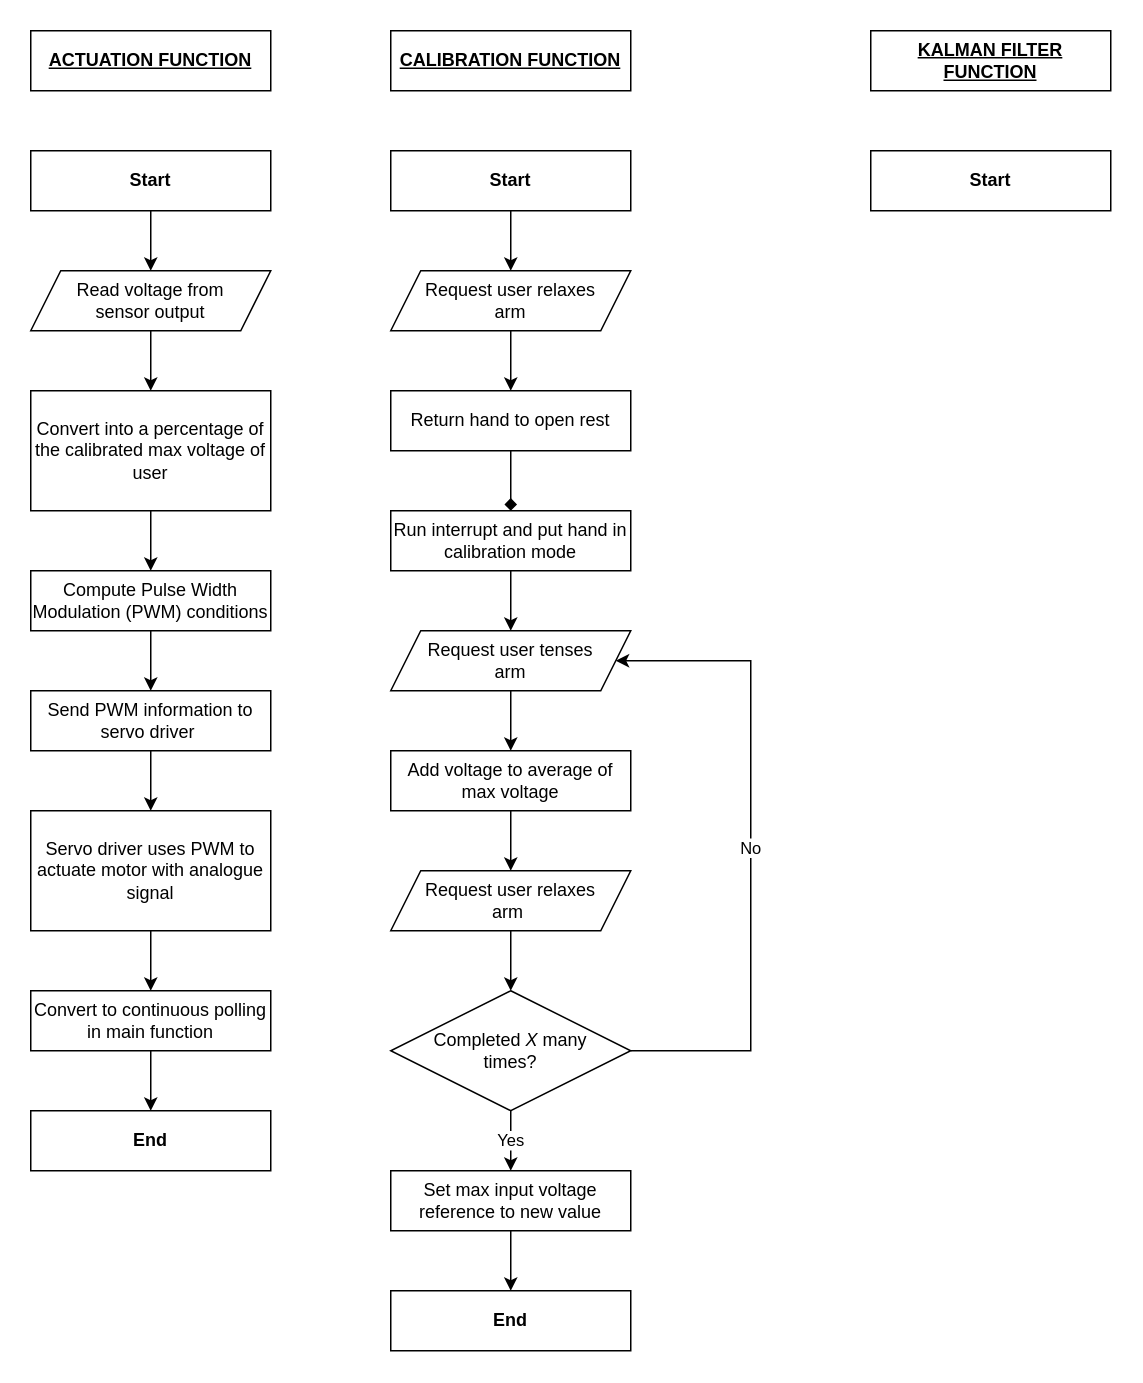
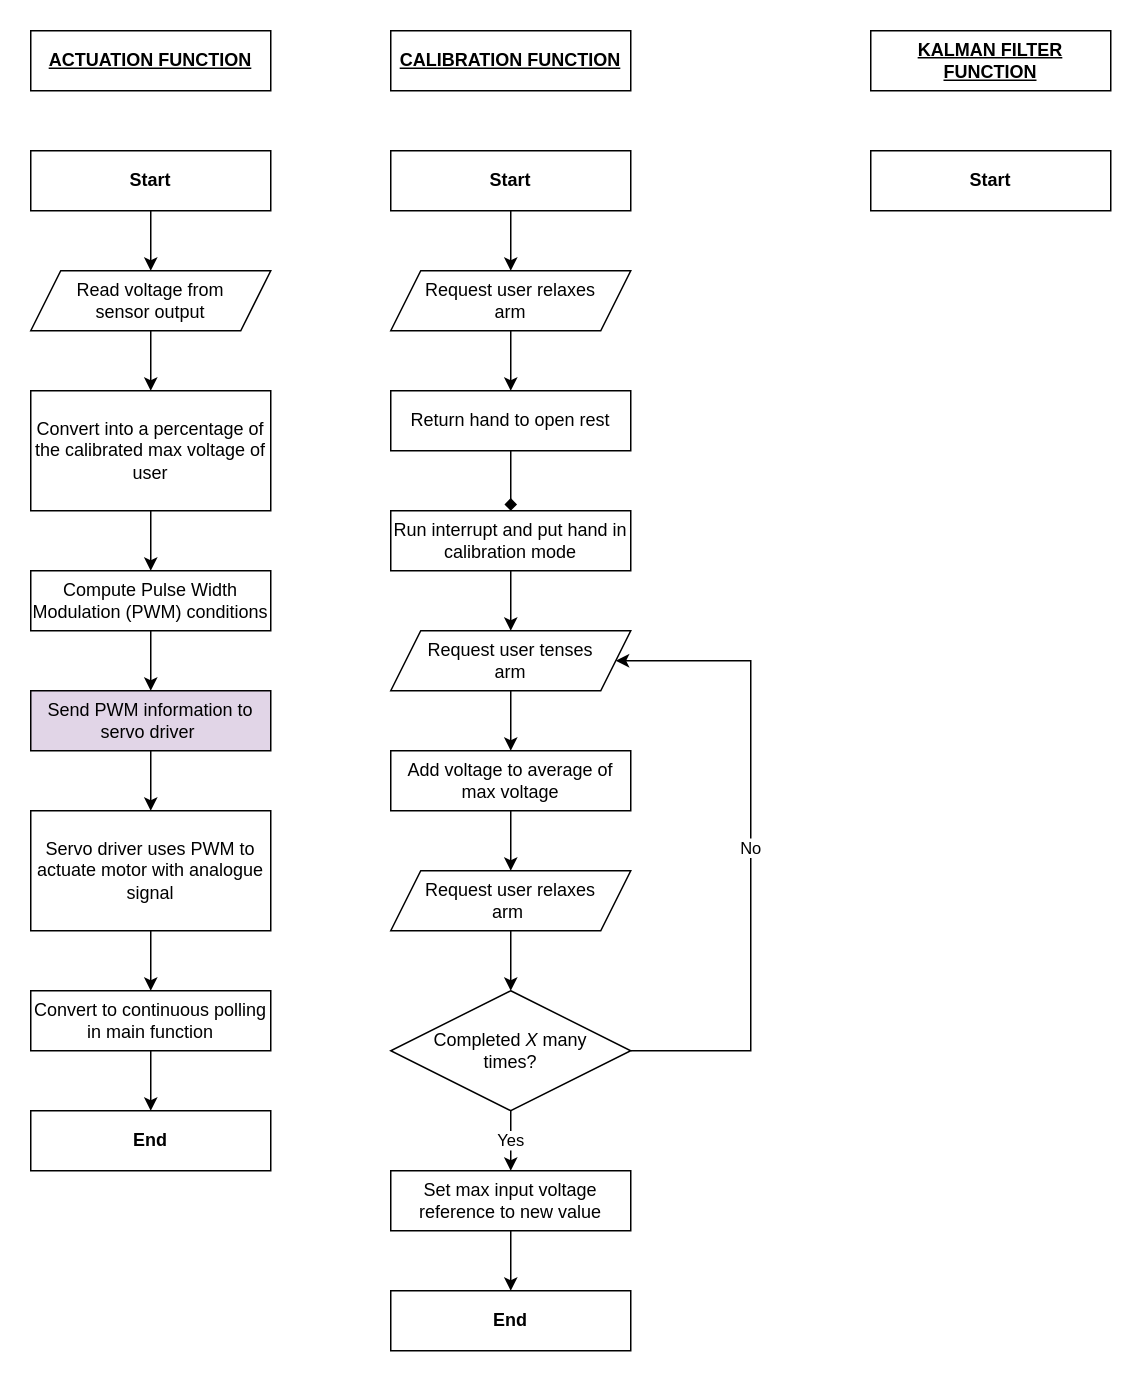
  <mxCell id="0" />
  <mxCell id="1" parent="0" />
  <mxCell id="2" value="&lt;b&gt;&lt;u&gt;ACTUATION FUNCTION&lt;br&gt;&lt;/u&gt;&lt;/b&gt;" style="rounded=0;whiteSpace=wrap;html=1;" parent="1" vertex="1"><mxGeometry x="20" y="20" width="160" height="40" as="geometry" /></mxCell>
  <mxCell id="3" value="" style="edgeStyle=orthogonalEdgeStyle;rounded=0;orthogonalLoop=1;jettySize=auto;html=1;" parent="1" source="4" target="6" edge="1"><mxGeometry relative="1" as="geometry" /></mxCell>
  <mxCell id="4" value="Start" style="rounded=0;whiteSpace=wrap;html=1;fontStyle=1" parent="1" vertex="1"><mxGeometry x="20" y="100" width="160" height="40" as="geometry" /></mxCell>
  <mxCell id="5" value="" style="edgeStyle=orthogonalEdgeStyle;rounded=0;orthogonalLoop=1;jettySize=auto;html=1;" parent="1" source="6" target="8" edge="1"><mxGeometry relative="1" as="geometry" /></mxCell>
  <mxCell id="6" value="Read voltage from&lt;br&gt;sensor output" style="shape=parallelogram;perimeter=parallelogramPerimeter;whiteSpace=wrap;html=1;fixedSize=1;" parent="1" vertex="1"><mxGeometry x="20" y="180" width="160" height="40" as="geometry" /></mxCell>
  <mxCell id="7" value="" style="edgeStyle=orthogonalEdgeStyle;rounded=0;orthogonalLoop=1;jettySize=auto;html=1;" edge="1" parent="1" source="8" target="10"><mxGeometry relative="1" as="geometry" /></mxCell>
  <mxCell id="8" value="Convert into a percentage of the calibrated max voltage of user" style="rounded=0;whiteSpace=wrap;html=1;" parent="1" vertex="1"><mxGeometry x="20" y="260" width="160" height="80" as="geometry" /></mxCell>
  <mxCell id="9" value="" style="edgeStyle=orthogonalEdgeStyle;rounded=0;orthogonalLoop=1;jettySize=auto;html=1;" edge="1" parent="1" source="10" target="40"><mxGeometry relative="1" as="geometry" /></mxCell>
  <mxCell id="10" value="Compute Pulse Width Modulation (PWM) conditions" style="rounded=0;whiteSpace=wrap;html=1;" parent="1" vertex="1"><mxGeometry x="20" y="380" width="160" height="40" as="geometry" /></mxCell>
  <mxCell id="11" value="" style="edgeStyle=orthogonalEdgeStyle;rounded=0;orthogonalLoop=1;jettySize=auto;html=1;" edge="1" parent="1" source="12" target="35"><mxGeometry relative="1" as="geometry" /></mxCell>
  <mxCell id="12" value="Servo driver uses PWM to actuate motor with analogue signal" style="rounded=0;whiteSpace=wrap;html=1;" parent="1" vertex="1"><mxGeometry x="20" y="540" width="160" height="80" as="geometry" /></mxCell>
  <mxCell id="13" value="CALIBRATION FUNCTION" style="rounded=0;whiteSpace=wrap;html=1;fontStyle=5" parent="1" vertex="1"><mxGeometry x="260" y="20" width="160" height="40" as="geometry" /></mxCell>
  <mxCell id="14" value="" style="edgeStyle=orthogonalEdgeStyle;rounded=0;orthogonalLoop=1;jettySize=auto;html=1;" parent="1" source="15" target="19" edge="1"><mxGeometry relative="1" as="geometry" /></mxCell>
  <mxCell id="15" value="Start" style="rounded=0;whiteSpace=wrap;html=1;fontStyle=1" parent="1" vertex="1"><mxGeometry x="260" y="100" width="160" height="40" as="geometry" /></mxCell>
  <mxCell id="16" value="" style="edgeStyle=orthogonalEdgeStyle;rounded=0;orthogonalLoop=1;jettySize=auto;html=1;endArrow=diamond;" parent="1" source="17" target="33" edge="1"><mxGeometry relative="1" as="geometry" /></mxCell>
  <mxCell id="17" value="Return hand to open rest" style="rounded=0;whiteSpace=wrap;html=1;" parent="1" vertex="1"><mxGeometry x="260" y="260" width="160" height="40" as="geometry" /></mxCell>
  <mxCell id="18" value="" style="edgeStyle=orthogonalEdgeStyle;rounded=0;orthogonalLoop=1;jettySize=auto;html=1;" parent="1" source="19" target="17" edge="1"><mxGeometry relative="1" as="geometry" /></mxCell>
  <mxCell id="19" value="Request user relaxes &lt;br&gt;arm" style="shape=parallelogram;perimeter=parallelogramPerimeter;whiteSpace=wrap;html=1;fixedSize=1;" parent="1" vertex="1"><mxGeometry x="260" y="180" width="160" height="40" as="geometry" /></mxCell>
  <mxCell id="20" value="" style="edgeStyle=orthogonalEdgeStyle;rounded=0;orthogonalLoop=1;jettySize=auto;html=1;" parent="1" source="21" target="23" edge="1"><mxGeometry relative="1" as="geometry" /></mxCell>
  <mxCell id="21" value="Request user tenses &lt;br&gt;arm" style="shape=parallelogram;perimeter=parallelogramPerimeter;whiteSpace=wrap;html=1;fixedSize=1;" parent="1" vertex="1"><mxGeometry x="260" y="420" width="160" height="40" as="geometry" /></mxCell>
  <mxCell id="22" value="" style="edgeStyle=orthogonalEdgeStyle;rounded=0;orthogonalLoop=1;jettySize=auto;html=1;" parent="1" source="23" target="25" edge="1"><mxGeometry relative="1" as="geometry" /></mxCell>
  <mxCell id="23" value="Add voltage to average of max voltage" style="rounded=0;whiteSpace=wrap;html=1;" parent="1" vertex="1"><mxGeometry x="260" y="500" width="160" height="40" as="geometry" /></mxCell>
  <mxCell id="24" value="" style="edgeStyle=orthogonalEdgeStyle;rounded=0;orthogonalLoop=1;jettySize=auto;html=1;" parent="1" source="25" target="28" edge="1"><mxGeometry relative="1" as="geometry" /></mxCell>
  <mxCell id="25" value="Request user relaxes &lt;br&gt;arm&amp;nbsp;" style="shape=parallelogram;perimeter=parallelogramPerimeter;whiteSpace=wrap;html=1;fixedSize=1;" parent="1" vertex="1"><mxGeometry x="260" y="580" width="160" height="40" as="geometry" /></mxCell>
  <mxCell id="26" value="No" style="edgeStyle=orthogonalEdgeStyle;rounded=0;orthogonalLoop=1;jettySize=auto;html=1;entryX=1;entryY=0.5;entryDx=0;entryDy=0;" parent="1" source="28" target="21" edge="1"><mxGeometry relative="1" as="geometry"><mxPoint x="500" y="440" as="targetPoint" /><Array as="points"><mxPoint x="500" y="700" /><mxPoint x="500" y="440" /></Array></mxGeometry></mxCell>
  <mxCell id="27" value="Yes" style="edgeStyle=orthogonalEdgeStyle;rounded=0;orthogonalLoop=1;jettySize=auto;html=1;" parent="1" source="28" target="30" edge="1"><mxGeometry relative="1" as="geometry"><Array as="points"><mxPoint x="340" y="750" /><mxPoint x="340" y="750" /></Array></mxGeometry></mxCell>
  <mxCell id="28" value="Completed &lt;i&gt;X&lt;/i&gt;&amp;nbsp;many&lt;br&gt;times?" style="rhombus;whiteSpace=wrap;html=1;" parent="1" vertex="1"><mxGeometry x="260" y="660" width="160" height="80" as="geometry" /></mxCell>
  <mxCell id="29" value="" style="edgeStyle=orthogonalEdgeStyle;rounded=0;orthogonalLoop=1;jettySize=auto;html=1;" parent="1" source="30" target="31" edge="1"><mxGeometry relative="1" as="geometry" /></mxCell>
  <mxCell id="30" value="Set max input voltage reference to new value" style="rounded=0;whiteSpace=wrap;html=1;" parent="1" vertex="1"><mxGeometry x="260" y="780" width="160" height="40" as="geometry" /></mxCell>
  <mxCell id="31" value="End" style="rounded=0;whiteSpace=wrap;html=1;fontStyle=1" parent="1" vertex="1"><mxGeometry x="260" y="860" width="160" height="40" as="geometry" /></mxCell>
  <mxCell id="32" value="" style="edgeStyle=orthogonalEdgeStyle;rounded=0;orthogonalLoop=1;jettySize=auto;html=1;" parent="1" source="33" target="21" edge="1"><mxGeometry relative="1" as="geometry" /></mxCell>
  <mxCell id="33" value="Run interrupt and put hand in calibration mode" style="rounded=0;whiteSpace=wrap;html=1;" parent="1" vertex="1"><mxGeometry x="260" y="340" width="160" height="40" as="geometry" /></mxCell>
  <mxCell id="34" value="" style="edgeStyle=orthogonalEdgeStyle;rounded=0;orthogonalLoop=1;jettySize=auto;html=1;" parent="1" source="35" target="36" edge="1"><mxGeometry relative="1" as="geometry" /></mxCell>
  <mxCell id="35" value="Convert to continuous polling in main function" style="rounded=0;whiteSpace=wrap;html=1;" parent="1" vertex="1"><mxGeometry x="20" y="660" width="160" height="40" as="geometry" /></mxCell>
  <mxCell id="36" value="&lt;b&gt;End&lt;/b&gt;" style="rounded=0;whiteSpace=wrap;html=1;" parent="1" vertex="1"><mxGeometry x="20" y="740" width="160" height="40" as="geometry" /></mxCell>
  <mxCell id="37" value="&lt;b&gt;&lt;u&gt;KALMAN FILTER FUNCTION&lt;/u&gt;&lt;/b&gt;" style="rounded=0;whiteSpace=wrap;html=1;" parent="1" vertex="1"><mxGeometry x="580" y="20" width="160" height="40" as="geometry" /></mxCell>
  <mxCell id="38" value="Start" style="rounded=0;whiteSpace=wrap;html=1;fontStyle=1" parent="1" vertex="1"><mxGeometry x="580" y="100" width="160" height="40" as="geometry" /></mxCell>
  <mxCell id="39" value="" style="edgeStyle=orthogonalEdgeStyle;rounded=0;orthogonalLoop=1;jettySize=auto;html=1;" edge="1" parent="1" source="40" target="12"><mxGeometry relative="1" as="geometry" /></mxCell>
- <mxCell id="40" value="Send PWM information to servo driver&amp;nbsp;" style="rounded=0;whiteSpace=wrap;html=1;" vertex="1" parent="1"><mxGeometry x="20" y="460" width="160" height="40" as="geometry" /></mxCell>
+ <mxCell id="40" value="Send PWM information to servo driver&amp;nbsp;" style="rounded=0;whiteSpace=wrap;html=1;fillColor=#e1d5e7;" vertex="1" parent="1"><mxGeometry x="20" y="460" width="160" height="40" as="geometry" /></mxCell>
